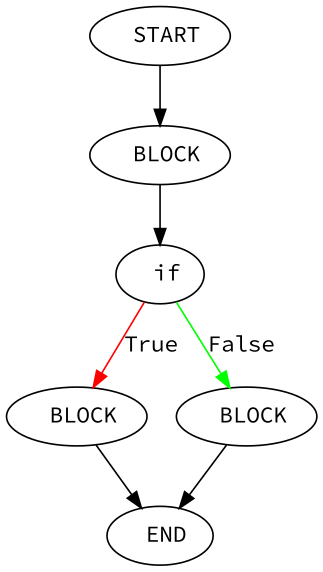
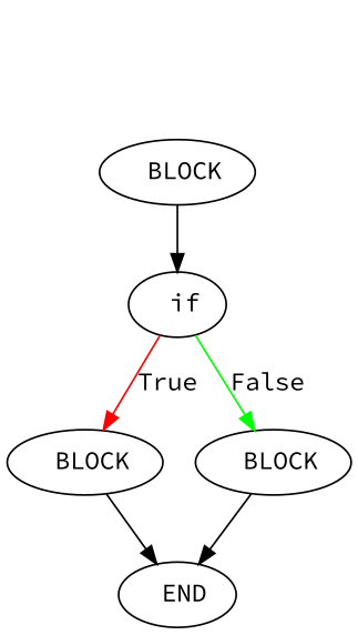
  digraph {
    fontname="Source Code Pro"
    node [fontname="Source Code Pro"]
    edge [color=black fontname="Source Code Pro"]
-   n1 [label=" START"]
    n2 [label=" BLOCK"]
    n3 [label=" if"]
    n4 [label=" BLOCK"]
    n5 [label=" BLOCK"]
    n6 [label=" END"]
-   n1 -> n2
    n2 -> n3
    n3 -> n4 [color=red label=True]
    n3 -> n5 [color=green label=False]
    n4 -> n6
    n5 -> n6
  }
